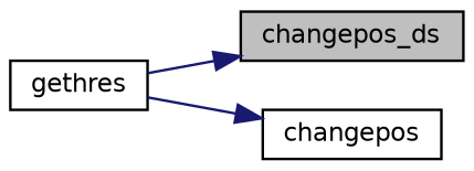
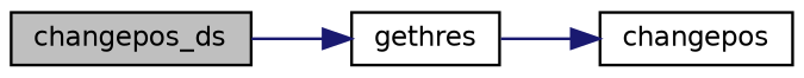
  digraph {
    rankdir=LR
    node [color=black fillcolor=white fontname=Helvetica fontsize=10 shape=record style=filled]
    edge [color=midnightblue fontname=Helvetica fontsize=10 labelfontname=Helvetica labelfontsize=10 style=solid]
    n1 [fillcolor=grey75 fontcolor=black height=0.2 label=changepos_ds width=0.4]
    n2 [height=0.2 label=gethres width=0.4]
    n3 [height=0.2 label=changepos width=0.4]
-   n2 -> n1
+   n1 -> n2
    n2 -> n3
  }
